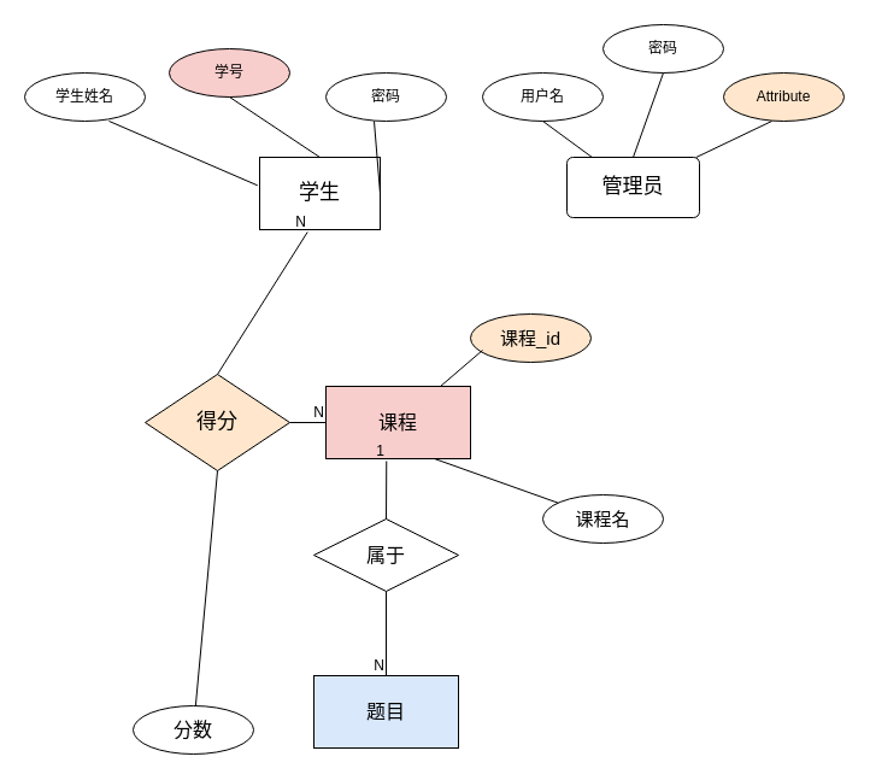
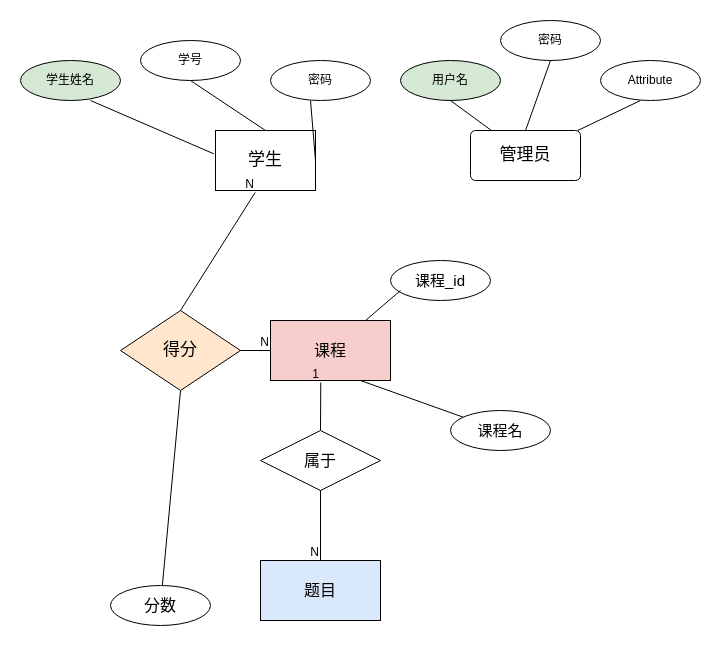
  <mxCell id="0" />
  <mxCell id="1" parent="0" />
  <mxCell id="2" value="&lt;font style=&quot;font-size: 17px;&quot;&gt;学生&lt;/font&gt;" style="whiteSpace=wrap;html=1;align=center;" vertex="1" parent="1"><mxGeometry x="215" y="130" width="100" height="60" as="geometry" /></mxCell>
- <mxCell id="3" value="学生姓名" style="ellipse;whiteSpace=wrap;html=1;align=center;" vertex="1" parent="1"><mxGeometry x="20" y="60" width="100" height="40" as="geometry" /></mxCell>
- <mxCell id="4" value="学号" style="ellipse;whiteSpace=wrap;html=1;align=center;fillColor=#f8cecc;" vertex="1" parent="1"><mxGeometry x="140" y="40" width="100" height="40" as="geometry" /></mxCell>
+ <mxCell id="3" value="学生姓名" style="ellipse;whiteSpace=wrap;html=1;align=center;fillColor=#d5e8d4;" vertex="1" parent="1"><mxGeometry x="20" y="60" width="100" height="40" as="geometry" /></mxCell>
+ <mxCell id="4" value="学号" style="ellipse;whiteSpace=wrap;html=1;align=center;" vertex="1" parent="1"><mxGeometry x="140" y="40" width="100" height="40" as="geometry" /></mxCell>
  <mxCell id="5" value="" style="endArrow=none;html=1;rounded=0;entryX=-0.017;entryY=0.389;entryDx=0;entryDy=0;entryPerimeter=0;" edge="1" parent="1" target="2"><mxGeometry width="50" height="50" relative="1" as="geometry"><mxPoint x="90" y="100" as="sourcePoint" /><mxPoint x="140" y="50" as="targetPoint" /></mxGeometry></mxCell>
  <mxCell id="6" value="" style="endArrow=none;html=1;rounded=0;exitX=0.5;exitY=0;exitDx=0;exitDy=0;" edge="1" parent="1" source="2"><mxGeometry width="50" height="50" relative="1" as="geometry"><mxPoint x="140" y="130" as="sourcePoint" /><mxPoint x="190" y="80" as="targetPoint" /></mxGeometry></mxCell>
  <mxCell id="7" value="密码" style="ellipse;whiteSpace=wrap;html=1;align=center;" vertex="1" parent="1"><mxGeometry x="270" y="60" width="100" height="40" as="geometry" /></mxCell>
  <mxCell id="8" value="" style="endArrow=none;html=1;rounded=0;exitX=1;exitY=0.5;exitDx=0;exitDy=0;" edge="1" parent="1" source="2"><mxGeometry relative="1" as="geometry"><mxPoint x="150" y="100" as="sourcePoint" /><mxPoint x="310" y="100" as="targetPoint" /></mxGeometry></mxCell>
  <mxCell id="9" value="&lt;font style=&quot;font-size: 17px;&quot;&gt;管理员&lt;/font&gt;" style="rounded=1;arcSize=10;whiteSpace=wrap;html=1;align=center;" vertex="1" parent="1"><mxGeometry x="470" y="130" width="110" height="50" as="geometry" /></mxCell>
- <mxCell id="10" value="用户名" style="ellipse;whiteSpace=wrap;html=1;align=center;" vertex="1" parent="1"><mxGeometry x="400" y="60" width="100" height="40" as="geometry" /></mxCell>
+ <mxCell id="10" value="用户名" style="ellipse;whiteSpace=wrap;html=1;align=center;fillColor=#d5e8d4;" vertex="1" parent="1"><mxGeometry x="400" y="60" width="100" height="40" as="geometry" /></mxCell>
  <mxCell id="11" value="密码" style="ellipse;whiteSpace=wrap;html=1;align=center;" vertex="1" parent="1"><mxGeometry x="500" y="20" width="100" height="40" as="geometry" /></mxCell>
- <mxCell id="12" value="Attribute" style="ellipse;whiteSpace=wrap;html=1;align=center;fillColor=#ffe6cc;" vertex="1" parent="1"><mxGeometry x="600" y="60" width="100" height="40" as="geometry" /></mxCell>
+ <mxCell id="12" value="Attribute" style="ellipse;whiteSpace=wrap;html=1;align=center;" vertex="1" parent="1"><mxGeometry x="600" y="60" width="100" height="40" as="geometry" /></mxCell>
  <mxCell id="13" value="" style="endArrow=none;html=1;rounded=0;" edge="1" parent="1" target="9"><mxGeometry relative="1" as="geometry"><mxPoint x="450" y="100" as="sourcePoint" /><mxPoint x="610" y="100" as="targetPoint" /></mxGeometry></mxCell>
  <mxCell id="14" value="" style="endArrow=none;html=1;rounded=0;entryX=0.5;entryY=0;entryDx=0;entryDy=0;exitX=0.5;exitY=1;exitDx=0;exitDy=0;" edge="1" parent="1" source="11" target="9"><mxGeometry relative="1" as="geometry"><mxPoint x="540" y="60" as="sourcePoint" /><mxPoint x="700" y="60" as="targetPoint" /></mxGeometry></mxCell>
  <mxCell id="15" value="" style="endArrow=none;html=1;rounded=0;" edge="1" parent="1" source="9"><mxGeometry relative="1" as="geometry"><mxPoint x="480" y="100" as="sourcePoint" /><mxPoint x="640" y="100" as="targetPoint" /></mxGeometry></mxCell>
  <mxCell id="16" value="&lt;font style=&quot;font-size: 16px;&quot;&gt;课程&lt;/font&gt;" style="rounded=0;whiteSpace=wrap;html=1;fillColor=#f8cecc;" vertex="1" parent="1"><mxGeometry x="270" y="320" width="120" height="60" as="geometry" /></mxCell>
- <mxCell id="17" value="&lt;font style=&quot;font-size: 15px;&quot;&gt;课程_id&lt;/font&gt;" style="ellipse;whiteSpace=wrap;html=1;align=center;fillColor=#ffe6cc;" vertex="1" parent="1"><mxGeometry x="390" y="260" width="100" height="40" as="geometry" /></mxCell>
+ <mxCell id="17" value="&lt;font style=&quot;font-size: 15px;&quot;&gt;课程_id&lt;/font&gt;" style="ellipse;whiteSpace=wrap;html=1;align=center;" vertex="1" parent="1"><mxGeometry x="390" y="260" width="100" height="40" as="geometry" /></mxCell>
  <mxCell id="18" value="&lt;font style=&quot;font-size: 15px;&quot;&gt;课程名&lt;/font&gt;" style="ellipse;whiteSpace=wrap;html=1;align=center;" vertex="1" parent="1"><mxGeometry x="450" y="410" width="100" height="40" as="geometry" /></mxCell>
  <mxCell id="19" value="" style="endArrow=none;html=1;rounded=0;" edge="1" parent="1" source="16"><mxGeometry relative="1" as="geometry"><mxPoint x="240" y="290" as="sourcePoint" /><mxPoint x="400" y="290" as="targetPoint" /></mxGeometry></mxCell>
  <mxCell id="20" value="" style="endArrow=none;html=1;rounded=0;" edge="1" parent="1" target="18"><mxGeometry relative="1" as="geometry"><mxPoint x="360" y="380" as="sourcePoint" /><mxPoint x="520" y="380" as="targetPoint" /></mxGeometry></mxCell>
  <mxCell id="21" value="&lt;font style=&quot;font-size: 16px;&quot;&gt;题目&lt;/font&gt;" style="rounded=0;whiteSpace=wrap;html=1;fillColor=#dae8fc;" vertex="1" parent="1"><mxGeometry x="260" y="560" width="120" height="60" as="geometry" /></mxCell>
  <mxCell id="22" value="&lt;font style=&quot;font-size: 17px;&quot;&gt;得分&lt;/font&gt;" style="rhombus;whiteSpace=wrap;html=1;fillColor=#ffe6cc;" vertex="1" parent="1"><mxGeometry x="120" y="310" width="120" height="80" as="geometry" /></mxCell>
  <mxCell id="23" value="&lt;font style=&quot;font-size: 16px;&quot;&gt;分数&lt;/font&gt;" style="ellipse;whiteSpace=wrap;html=1;align=center;" vertex="1" parent="1"><mxGeometry x="110" y="585" width="100" height="40" as="geometry" /></mxCell>
  <mxCell id="24" value="" style="endArrow=none;html=1;rounded=0;" edge="1" parent="1" source="23"><mxGeometry relative="1" as="geometry"><mxPoint x="20" y="390" as="sourcePoint" /><mxPoint x="180" y="390" as="targetPoint" /></mxGeometry></mxCell>
  <mxCell id="25" value="" style="endArrow=none;html=1;rounded=0;" edge="1" parent="1"><mxGeometry relative="1" as="geometry"><mxPoint x="240" y="350" as="sourcePoint" /><mxPoint x="270" y="350" as="targetPoint" /></mxGeometry></mxCell>
  <mxCell id="26" value="N" style="resizable=0;html=1;whiteSpace=wrap;align=right;verticalAlign=bottom;" connectable="0" vertex="1" parent="25"><mxGeometry x="1" relative="1" as="geometry" /></mxCell>
  <mxCell id="27" value="" style="endArrow=none;html=1;rounded=0;entryX=0.397;entryY=1.033;entryDx=0;entryDy=0;entryPerimeter=0;" edge="1" parent="1" target="2"><mxGeometry relative="1" as="geometry"><mxPoint x="180" y="310" as="sourcePoint" /><mxPoint x="340" y="310" as="targetPoint" /></mxGeometry></mxCell>
  <mxCell id="28" value="N" style="resizable=0;html=1;whiteSpace=wrap;align=right;verticalAlign=bottom;" connectable="0" vertex="1" parent="27"><mxGeometry x="1" relative="1" as="geometry" /></mxCell>
  <mxCell id="29" value="&lt;font style=&quot;font-size: 16px;&quot;&gt;属于&lt;/font&gt;" style="shape=rhombus;perimeter=rhombusPerimeter;whiteSpace=wrap;html=1;align=center;" vertex="1" parent="1"><mxGeometry x="260" y="430" width="120" height="60" as="geometry" /></mxCell>
  <mxCell id="30" value="" style="endArrow=none;html=1;rounded=0;entryX=0.419;entryY=1.033;entryDx=0;entryDy=0;entryPerimeter=0;" edge="1" parent="1" target="16"><mxGeometry relative="1" as="geometry"><mxPoint x="320" y="430" as="sourcePoint" /><mxPoint x="480" y="430" as="targetPoint" /></mxGeometry></mxCell>
  <mxCell id="31" value="1" style="resizable=0;html=1;whiteSpace=wrap;align=right;verticalAlign=bottom;" connectable="0" vertex="1" parent="30"><mxGeometry x="1" relative="1" as="geometry" /></mxCell>
  <mxCell id="32" value="" style="endArrow=none;html=1;rounded=0;" edge="1" parent="1" target="21"><mxGeometry relative="1" as="geometry"><mxPoint x="320" y="490" as="sourcePoint" /><mxPoint x="480" y="490" as="targetPoint" /></mxGeometry></mxCell>
  <mxCell id="33" value="N" style="resizable=0;html=1;whiteSpace=wrap;align=right;verticalAlign=bottom;" connectable="0" vertex="1" parent="32"><mxGeometry x="1" relative="1" as="geometry" /></mxCell>
